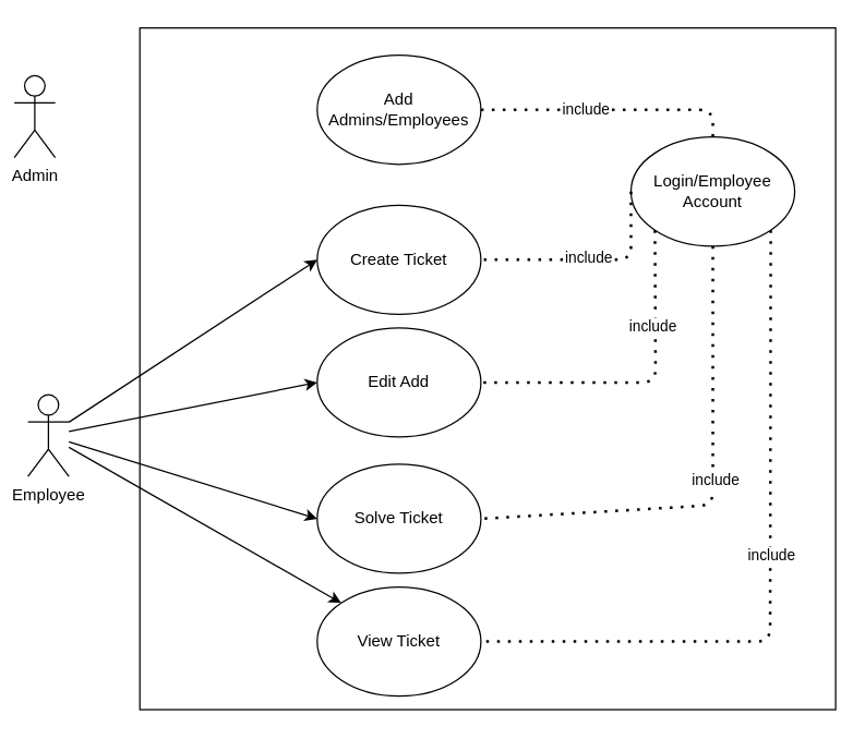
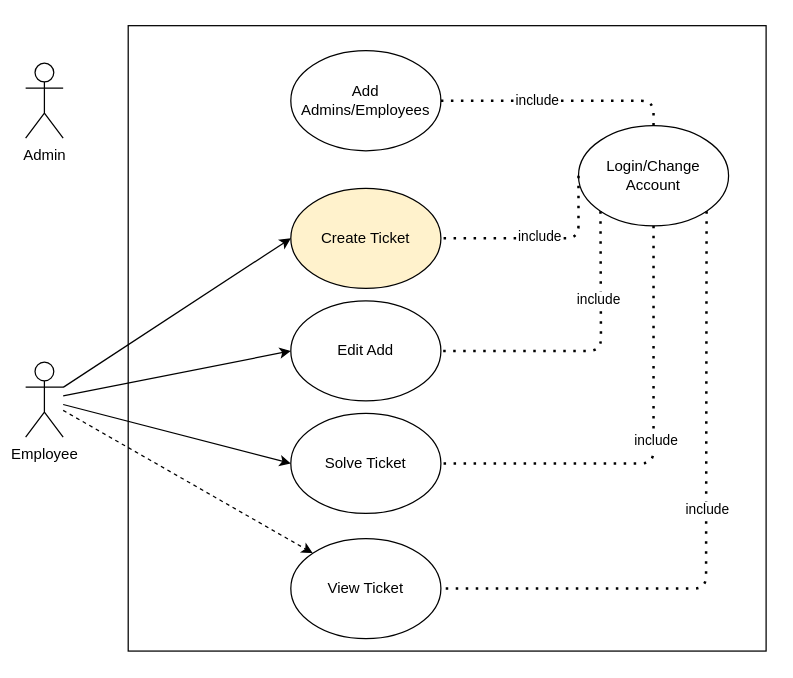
  <mxCell id="0" />
  <mxCell id="1" parent="0" />
  <mxCell id="2" value="" style="rounded=0;whiteSpace=wrap;html=1;" parent="1" vertex="1"><mxGeometry x="102" y="20" width="510" height="500" as="geometry" /></mxCell>
  <mxCell id="3" value="Employee" style="shape=umlActor;verticalLabelPosition=bottom;verticalAlign=top;html=1;outlineConnect=0;" parent="1" vertex="1"><mxGeometry x="20" y="289" width="30" height="60" as="geometry" /></mxCell>
  <mxCell id="4" value="Add Admins/Employees" style="ellipse;whiteSpace=wrap;html=1;" parent="1" vertex="1"><mxGeometry x="232" y="40" width="120" height="80" as="geometry" /></mxCell>
- <mxCell id="5" value="Login/Employee Account" style="ellipse;whiteSpace=wrap;html=1;" parent="1" vertex="1"><mxGeometry x="462" y="100" width="120" height="80" as="geometry" /></mxCell>
- <mxCell id="6" value="Solve Ticket" style="ellipse;whiteSpace=wrap;html=1;" parent="1" vertex="1"><mxGeometry x="232" y="340" width="120" height="80" as="geometry" /></mxCell>
- <mxCell id="7" value="Create Ticket" style="ellipse;whiteSpace=wrap;html=1;" parent="1" vertex="1"><mxGeometry x="232" y="150" width="120" height="80" as="geometry" /></mxCell>
+ <mxCell id="5" value="Login/Change Account" style="ellipse;whiteSpace=wrap;html=1;" parent="1" vertex="1"><mxGeometry x="462" y="100" width="120" height="80" as="geometry" /></mxCell>
+ <mxCell id="6" value="Solve Ticket" style="ellipse;whiteSpace=wrap;html=1;" parent="1" vertex="1"><mxGeometry x="232" y="330" width="120" height="80" as="geometry" /></mxCell>
+ <mxCell id="7" value="Create Ticket" style="ellipse;whiteSpace=wrap;html=1;fillColor=#fff2cc;" parent="1" vertex="1"><mxGeometry x="232" y="150" width="120" height="80" as="geometry" /></mxCell>
  <mxCell id="8" value="View Ticket" style="ellipse;whiteSpace=wrap;html=1;" parent="1" vertex="1"><mxGeometry x="232" y="430" width="120" height="80" as="geometry" /></mxCell>
  <mxCell id="9" value="Edit Add" style="ellipse;whiteSpace=wrap;html=1;" parent="1" vertex="1"><mxGeometry x="232" y="240" width="120" height="80" as="geometry" /></mxCell>
- <mxCell id="10" value="Admin" style="shape=umlActor;verticalLabelPosition=bottom;verticalAlign=top;html=1;outlineConnect=0;" parent="1" vertex="1"><mxGeometry x="10" y="55" width="30" height="60" as="geometry" /></mxCell>
- <mxCell id="11" value="" style="endArrow=classic;html=1;entryX=0;entryY=0;entryDx=0;entryDy=0;" parent="1" target="8" edge="1" source="3"><mxGeometry width="50" height="50" relative="1" as="geometry"><mxPoint x="12" y="110" as="sourcePoint" /><mxPoint x="352" y="220" as="targetPoint" /></mxGeometry></mxCell>
+ <mxCell id="10" value="Admin" style="shape=umlActor;verticalLabelPosition=bottom;verticalAlign=top;html=1;outlineConnect=0;" parent="1" vertex="1"><mxGeometry x="20" y="50" width="30" height="60" as="geometry" /></mxCell>
+ <mxCell id="11" value="" style="endArrow=classic;html=1;entryX=0;entryY=0;entryDx=0;entryDy=0;dashed=1;" parent="1" target="8" edge="1" source="3"><mxGeometry width="50" height="50" relative="1" as="geometry"><mxPoint x="12" y="110" as="sourcePoint" /><mxPoint x="352" y="220" as="targetPoint" /></mxGeometry></mxCell>
  <mxCell id="12" value="" style="endArrow=classic;html=1;entryX=0;entryY=0.5;entryDx=0;entryDy=0;" parent="1" target="6" edge="1" source="3"><mxGeometry width="50" height="50" relative="1" as="geometry"><mxPoint x="12" y="110" as="sourcePoint" /><mxPoint x="352" y="220" as="targetPoint" /></mxGeometry></mxCell>
  <mxCell id="13" value="" style="endArrow=classic;html=1;entryX=0;entryY=0.5;entryDx=0;entryDy=0;" parent="1" target="9" edge="1" source="3"><mxGeometry width="50" height="50" relative="1" as="geometry"><mxPoint x="12" y="110" as="sourcePoint" /><mxPoint x="352" y="220" as="targetPoint" /></mxGeometry></mxCell>
  <mxCell id="14" value="" style="endArrow=classic;html=1;entryX=0;entryY=0.5;entryDx=0;entryDy=0;" parent="1" target="7" edge="1" source="3"><mxGeometry width="50" height="50" relative="1" as="geometry"><mxPoint x="12" y="110" as="sourcePoint" /><mxPoint x="352" y="220" as="targetPoint" /></mxGeometry></mxCell>
  <mxCell id="15" value="" style="endArrow=none;dashed=1;html=1;dashPattern=1 3;strokeWidth=2;exitX=1;exitY=0.5;exitDx=0;exitDy=0;entryX=0.5;entryY=0;entryDx=0;entryDy=0;" parent="1" source="4" target="5" edge="1"><mxGeometry width="50" height="50" relative="1" as="geometry"><mxPoint x="302" y="270" as="sourcePoint" /><mxPoint x="352" y="220" as="targetPoint" /><Array as="points"><mxPoint x="522" y="80" /></Array></mxGeometry></mxCell>
  <mxCell id="16" value="include" style="edgeLabel;html=1;align=center;verticalAlign=middle;resizable=0;points=[];" parent="15" vertex="1" connectable="0"><mxGeometry x="-0.202" y="1" relative="1" as="geometry"><mxPoint as="offset" /></mxGeometry></mxCell>
  <mxCell id="17" value="" style="endArrow=none;dashed=1;html=1;dashPattern=1 3;strokeWidth=2;entryX=1;entryY=0.5;entryDx=0;entryDy=0;exitX=1;exitY=1;exitDx=0;exitDy=0;" parent="1" source="5" target="8" edge="1"><mxGeometry width="50" height="50" relative="1" as="geometry"><mxPoint x="302" y="270" as="sourcePoint" /><mxPoint x="352" y="220" as="targetPoint" /><Array as="points"><mxPoint x="564" y="470" /></Array></mxGeometry></mxCell>
  <mxCell id="18" value="include" style="edgeLabel;html=1;align=center;verticalAlign=middle;resizable=0;points=[];" parent="17" vertex="1" connectable="0"><mxGeometry x="-0.313" y="-25" relative="1" as="geometry"><mxPoint x="25" y="62" as="offset" /></mxGeometry></mxCell>
  <mxCell id="19" value="" style="endArrow=none;dashed=1;html=1;dashPattern=1 3;strokeWidth=2;entryX=1;entryY=0.5;entryDx=0;entryDy=0;exitX=0;exitY=1;exitDx=0;exitDy=0;" parent="1" source="5" target="9" edge="1"><mxGeometry width="50" height="50" relative="1" as="geometry"><mxPoint x="302" y="270" as="sourcePoint" /><mxPoint x="352" y="220" as="targetPoint" /><Array as="points"><mxPoint x="480" y="280" /></Array></mxGeometry></mxCell>
  <mxCell id="20" value="include" style="edgeLabel;html=1;align=center;verticalAlign=middle;resizable=0;points=[];" parent="19" vertex="1" connectable="0"><mxGeometry x="-0.192" y="-2" relative="1" as="geometry"><mxPoint y="-26.3" as="offset" /></mxGeometry></mxCell>
  <mxCell id="21" value="" style="endArrow=none;dashed=1;html=1;dashPattern=1 3;strokeWidth=2;entryX=1;entryY=0.5;entryDx=0;entryDy=0;exitX=0;exitY=0.5;exitDx=0;exitDy=0;" parent="1" source="5" target="7" edge="1"><mxGeometry width="50" height="50" relative="1" as="geometry"><mxPoint x="302" y="270" as="sourcePoint" /><mxPoint x="352" y="220" as="targetPoint" /><Array as="points"><mxPoint x="462" y="190" /></Array></mxGeometry></mxCell>
  <mxCell id="22" value="include" style="edgeLabel;html=1;align=center;verticalAlign=middle;resizable=0;points=[];" parent="21" vertex="1" connectable="0"><mxGeometry x="-0.313" y="27" relative="1" as="geometry"><mxPoint x="-27" y="-29" as="offset" /></mxGeometry></mxCell>
  <mxCell id="23" value="" style="endArrow=none;dashed=1;html=1;dashPattern=1 3;strokeWidth=2;entryX=1;entryY=0.5;entryDx=0;entryDy=0;exitX=0.5;exitY=1;exitDx=0;exitDy=0;" edge="1" parent="1" source="5" target="6"><mxGeometry width="50" height="50" relative="1" as="geometry"><mxPoint x="532" y="190" as="sourcePoint" /><mxPoint x="362" y="480" as="targetPoint" /><Array as="points"><mxPoint x="522" y="370" /></Array></mxGeometry></mxCell>
  <mxCell id="24" value="include" style="edgeLabel;html=1;align=center;verticalAlign=middle;resizable=0;points=[];" vertex="1" connectable="0" parent="23"><mxGeometry x="-0.313" y="-25" relative="1" as="geometry"><mxPoint x="26.05" y="47.42" as="offset" /></mxGeometry></mxCell>
